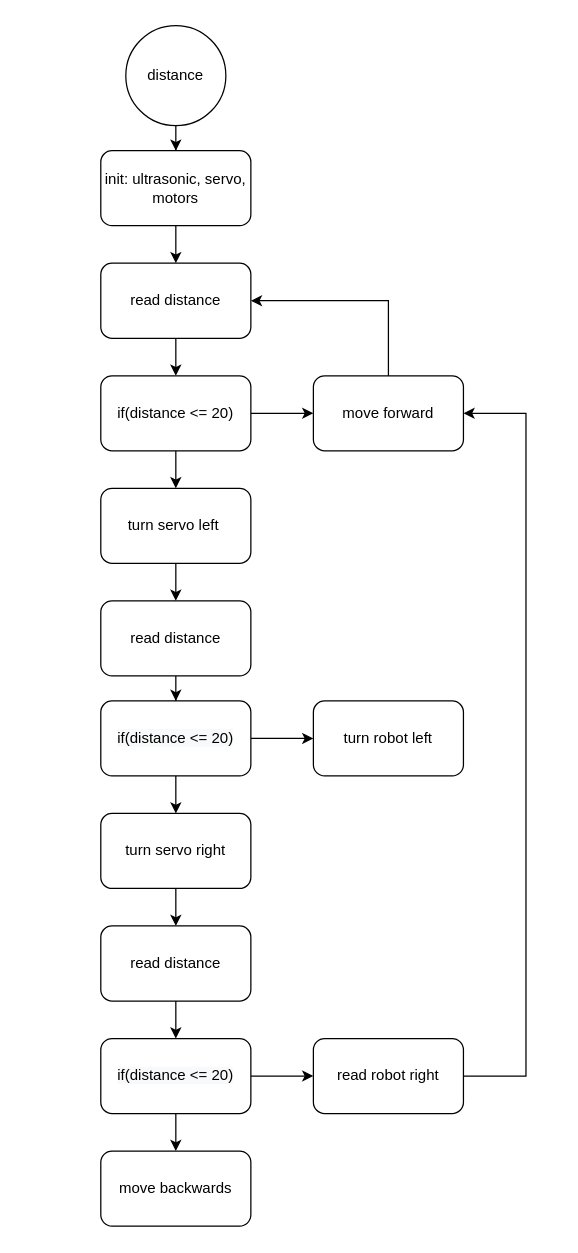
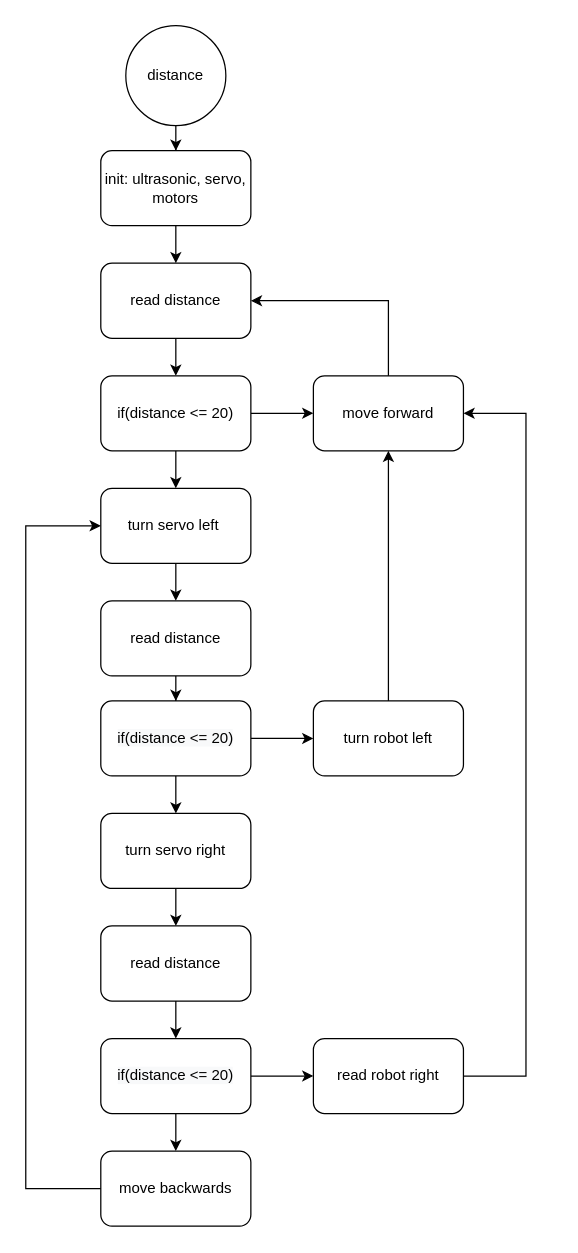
  <mxCell id="0" />
  <mxCell id="1" parent="0" />
  <mxCell id="2" value="" style="edgeStyle=orthogonalEdgeStyle;rounded=0;orthogonalLoop=1;jettySize=auto;html=1;" edge="1" parent="1" source="3" target="5"><mxGeometry relative="1" as="geometry" /></mxCell>
  <mxCell id="3" value="distance" style="ellipse;whiteSpace=wrap;html=1;aspect=fixed;" vertex="1" parent="1"><mxGeometry x="100" y="20" width="80" height="80" as="geometry" /></mxCell>
  <mxCell id="4" value="" style="edgeStyle=orthogonalEdgeStyle;rounded=0;orthogonalLoop=1;jettySize=auto;html=1;" edge="1" parent="1" source="5" target="7"><mxGeometry relative="1" as="geometry" /></mxCell>
  <mxCell id="5" value="init: ultrasonic, servo, motors" style="whiteSpace=wrap;html=1;rounded=1;" vertex="1" parent="1"><mxGeometry x="80" y="120" width="120" height="60" as="geometry" /></mxCell>
  <mxCell id="6" value="" style="edgeStyle=orthogonalEdgeStyle;rounded=0;orthogonalLoop=1;jettySize=auto;html=1;" edge="1" parent="1" source="7" target="10"><mxGeometry relative="1" as="geometry" /></mxCell>
  <mxCell id="7" value="read distance" style="whiteSpace=wrap;html=1;rounded=1;" vertex="1" parent="1"><mxGeometry x="80" y="210" width="120" height="60" as="geometry" /></mxCell>
  <mxCell id="8" value="" style="edgeStyle=orthogonalEdgeStyle;rounded=0;orthogonalLoop=1;jettySize=auto;html=1;" edge="1" parent="1" source="10" target="12"><mxGeometry relative="1" as="geometry" /></mxCell>
  <mxCell id="9" value="" style="edgeStyle=orthogonalEdgeStyle;rounded=0;orthogonalLoop=1;jettySize=auto;html=1;" edge="1" parent="1" source="10" target="13"><mxGeometry relative="1" as="geometry" /></mxCell>
  <mxCell id="10" value="if(distance &amp;lt;= 20)" style="whiteSpace=wrap;html=1;rounded=1;" vertex="1" parent="1"><mxGeometry x="80" y="300" width="120" height="60" as="geometry" /></mxCell>
  <mxCell id="11" value="" style="edgeStyle=orthogonalEdgeStyle;rounded=0;orthogonalLoop=1;jettySize=auto;html=1;" edge="1" parent="1" source="12" target="15"><mxGeometry relative="1" as="geometry" /></mxCell>
  <mxCell id="12" value="turn servo left&amp;nbsp;" style="whiteSpace=wrap;html=1;rounded=1;" vertex="1" parent="1"><mxGeometry x="80" y="390" width="120" height="60" as="geometry" /></mxCell>
  <mxCell id="13" value="move forward" style="whiteSpace=wrap;html=1;rounded=1;" vertex="1" parent="1"><mxGeometry x="250" y="300" width="120" height="60" as="geometry" /></mxCell>
  <mxCell id="14" value="" style="edgeStyle=orthogonalEdgeStyle;rounded=0;orthogonalLoop=1;jettySize=auto;html=1;" edge="1" parent="1" source="15" target="18"><mxGeometry relative="1" as="geometry" /></mxCell>
  <mxCell id="15" value="read distance" style="whiteSpace=wrap;html=1;rounded=1;" vertex="1" parent="1"><mxGeometry x="80" y="480" width="120" height="60" as="geometry" /></mxCell>
  <mxCell id="16" value="" style="edgeStyle=orthogonalEdgeStyle;rounded=0;orthogonalLoop=1;jettySize=auto;html=1;" edge="1" parent="1" source="18" target="20"><mxGeometry relative="1" as="geometry" /></mxCell>
  <mxCell id="17" value="" style="edgeStyle=orthogonalEdgeStyle;rounded=0;orthogonalLoop=1;jettySize=auto;html=1;" edge="1" parent="1" source="18" target="28"><mxGeometry relative="1" as="geometry" /></mxCell>
  <mxCell id="18" value="&#10;&#10;&lt;span style=&quot;color: rgb(0, 0, 0); font-family: helvetica; font-size: 12px; font-style: normal; font-weight: 400; letter-spacing: normal; text-align: center; text-indent: 0px; text-transform: none; word-spacing: 0px; background-color: rgb(248, 249, 250); display: inline; float: none;&quot;&gt;if(distance &amp;lt;= 20)&lt;/span&gt;&#10;&#10;" style="whiteSpace=wrap;html=1;rounded=1;" vertex="1" parent="1"><mxGeometry x="80" y="560" width="120" height="60" as="geometry" /></mxCell>
  <mxCell id="19" value="" style="edgeStyle=orthogonalEdgeStyle;rounded=0;orthogonalLoop=1;jettySize=auto;html=1;" edge="1" parent="1" source="20" target="22"><mxGeometry relative="1" as="geometry" /></mxCell>
  <mxCell id="20" value="turn servo right" style="whiteSpace=wrap;html=1;rounded=1;" vertex="1" parent="1"><mxGeometry x="80" y="650" width="120" height="60" as="geometry" /></mxCell>
  <mxCell id="21" value="" style="edgeStyle=orthogonalEdgeStyle;rounded=0;orthogonalLoop=1;jettySize=auto;html=1;" edge="1" parent="1" source="22" target="27"><mxGeometry relative="1" as="geometry"><mxPoint x="140" y="880" as="targetPoint" /></mxGeometry></mxCell>
  <mxCell id="22" value="&lt;span&gt;read distance&lt;/span&gt;" style="whiteSpace=wrap;html=1;rounded=1;" vertex="1" parent="1"><mxGeometry x="80" y="740" width="120" height="60" as="geometry" /></mxCell>
  <mxCell id="23" value="" style="endArrow=classic;html=1;" edge="1" parent="1" source="18"><mxGeometry width="50" height="50" relative="1" as="geometry"><mxPoint x="60" y="610" as="sourcePoint" /><mxPoint x="110" y="560" as="targetPoint" /></mxGeometry></mxCell>
  <mxCell id="24" value="" style="endArrow=classic;html=1;exitX=0.5;exitY=0;exitDx=0;exitDy=0;entryX=1;entryY=0.5;entryDx=0;entryDy=0;rounded=0;" edge="1" parent="1" source="13" target="7"><mxGeometry width="50" height="50" relative="1" as="geometry"><mxPoint x="60" y="410" as="sourcePoint" /><mxPoint x="110" y="360" as="targetPoint" /><Array as="points"><mxPoint x="310" y="240" /></Array></mxGeometry></mxCell>
  <mxCell id="25" value="" style="edgeStyle=orthogonalEdgeStyle;rounded=0;orthogonalLoop=1;jettySize=auto;html=1;" edge="1" parent="1" source="27" target="30"><mxGeometry relative="1" as="geometry" /></mxCell>
  <mxCell id="26" value="" style="edgeStyle=orthogonalEdgeStyle;rounded=0;orthogonalLoop=1;jettySize=auto;html=1;" edge="1" parent="1" source="27" target="31"><mxGeometry relative="1" as="geometry" /></mxCell>
  <mxCell id="27" value="&lt;span style=&quot;color: rgb(0 , 0 , 0) ; font-size: 12px ; font-style: normal ; font-weight: 400 ; letter-spacing: normal ; text-align: center ; text-indent: 0px ; text-transform: none ; word-spacing: 0px ; font-family: &amp;#34;helvetica&amp;#34; ; background-color: rgb(248 , 249 , 250) ; display: inline ; float: none&quot;&gt;if(distance &amp;lt;= 20)&lt;/span&gt;" style="rounded=1;whiteSpace=wrap;html=1;" vertex="1" parent="1"><mxGeometry x="80" y="830" width="120" height="60" as="geometry" /></mxCell>
  <mxCell id="28" value="turn robot left" style="whiteSpace=wrap;html=1;rounded=1;" vertex="1" parent="1"><mxGeometry x="250" y="560" width="120" height="60" as="geometry" /></mxCell>
+ <mxCell id="29" value="" style="endArrow=classic;html=1;exitX=0.5;exitY=0;exitDx=0;exitDy=0;entryX=0.5;entryY=1;entryDx=0;entryDy=0;" edge="1" parent="1" source="28" target="13"><mxGeometry width="50" height="50" relative="1" as="geometry"><mxPoint x="60" y="630" as="sourcePoint" /><mxPoint x="110" y="580" as="targetPoint" /></mxGeometry></mxCell>
  <mxCell id="30" value="move backwards" style="whiteSpace=wrap;html=1;rounded=1;" vertex="1" parent="1"><mxGeometry x="80" y="920" width="120" height="60" as="geometry" /></mxCell>
  <mxCell id="31" value="read robot right" style="whiteSpace=wrap;html=1;rounded=1;" vertex="1" parent="1"><mxGeometry x="250" y="830" width="120" height="60" as="geometry" /></mxCell>
  <mxCell id="32" value="" style="endArrow=classic;html=1;exitX=1;exitY=0.5;exitDx=0;exitDy=0;entryX=1;entryY=0.5;entryDx=0;entryDy=0;strokeColor=none;rounded=0;" edge="1" parent="1" source="31" target="13"><mxGeometry width="50" height="50" relative="1" as="geometry"><mxPoint x="60" y="740" as="sourcePoint" /><mxPoint x="110" y="690" as="targetPoint" /><Array as="points"><mxPoint x="440" y="860" /><mxPoint x="440" y="330" /></Array></mxGeometry></mxCell>
  <mxCell id="33" value="" style="endArrow=classic;html=1;exitX=1;exitY=0.5;exitDx=0;exitDy=0;entryX=1;entryY=0.5;entryDx=0;entryDy=0;rounded=0;" edge="1" parent="1" source="31" target="13"><mxGeometry width="50" height="50" relative="1" as="geometry"><mxPoint x="60" y="740" as="sourcePoint" /><mxPoint x="110" y="690" as="targetPoint" /><Array as="points"><mxPoint x="420" y="860" /><mxPoint x="420" y="330" /></Array></mxGeometry></mxCell>
+ <mxCell id="34" value="" style="endArrow=classic;html=1;exitX=0;exitY=0.5;exitDx=0;exitDy=0;entryX=0;entryY=0.5;entryDx=0;entryDy=0;rounded=0;" edge="1" parent="1" source="30" target="12"><mxGeometry width="50" height="50" relative="1" as="geometry"><mxPoint x="70" y="900" as="sourcePoint" /><mxPoint x="110" y="630" as="targetPoint" /><Array as="points"><mxPoint x="20" y="950" /><mxPoint x="20" y="420" /></Array></mxGeometry></mxCell>
